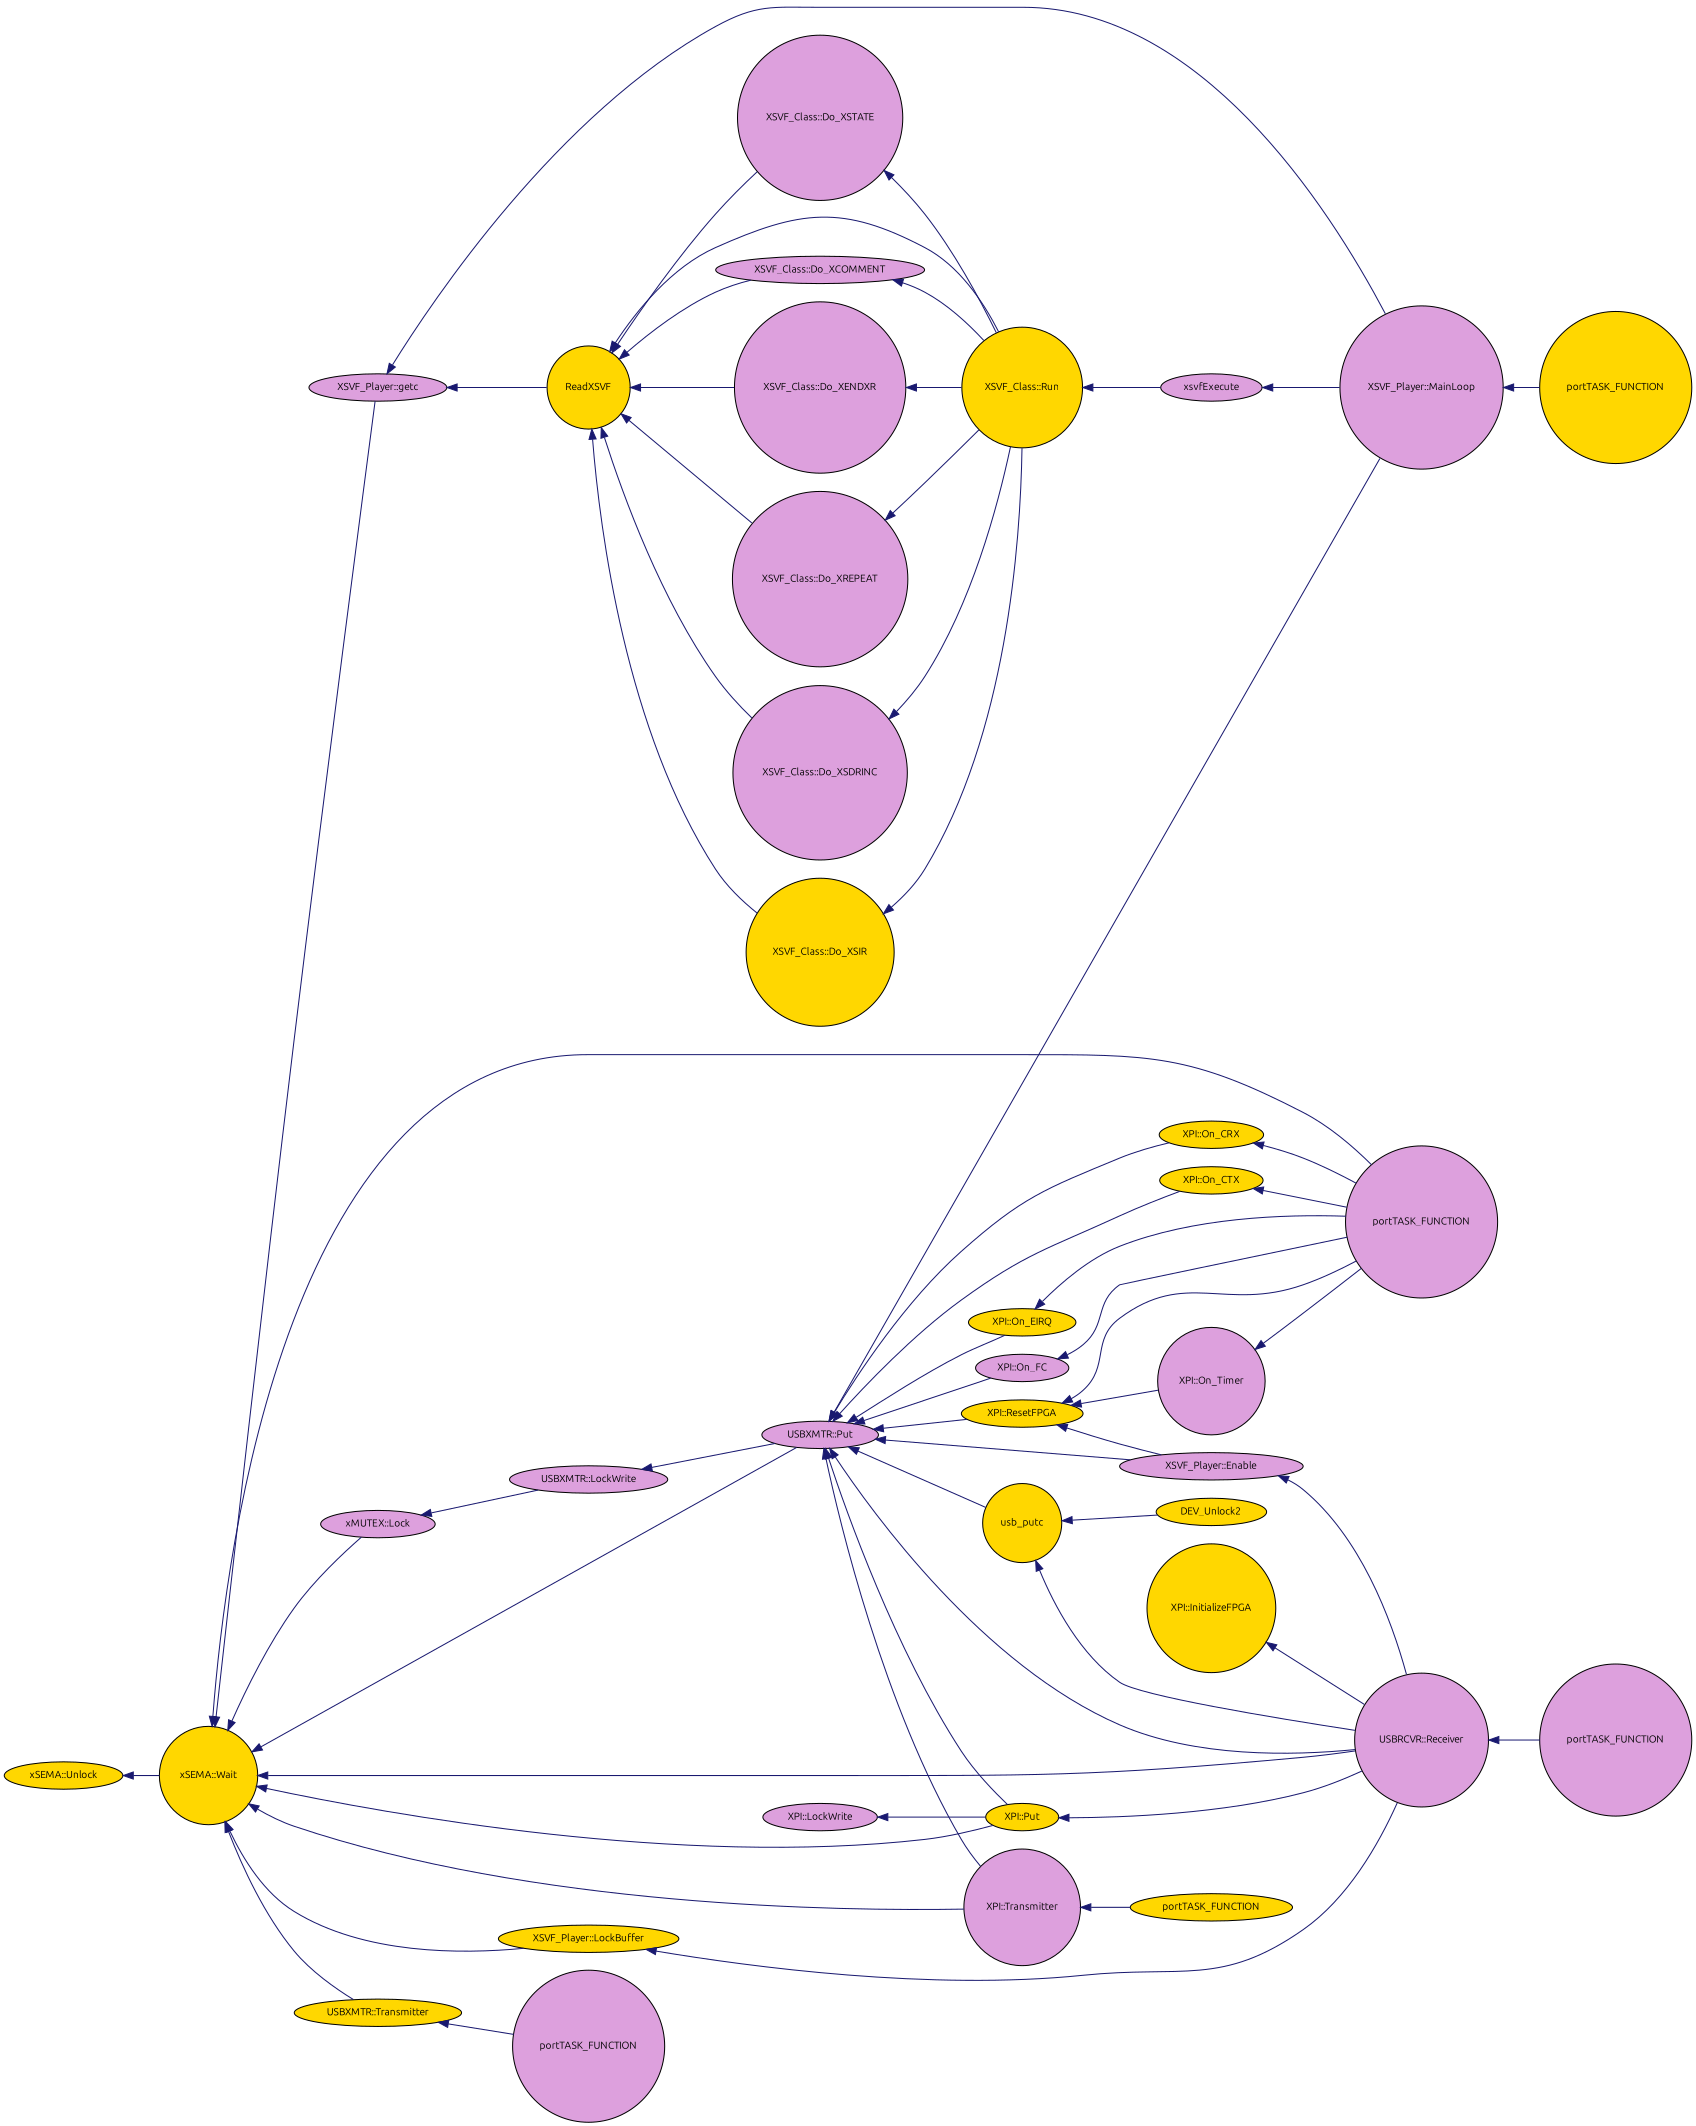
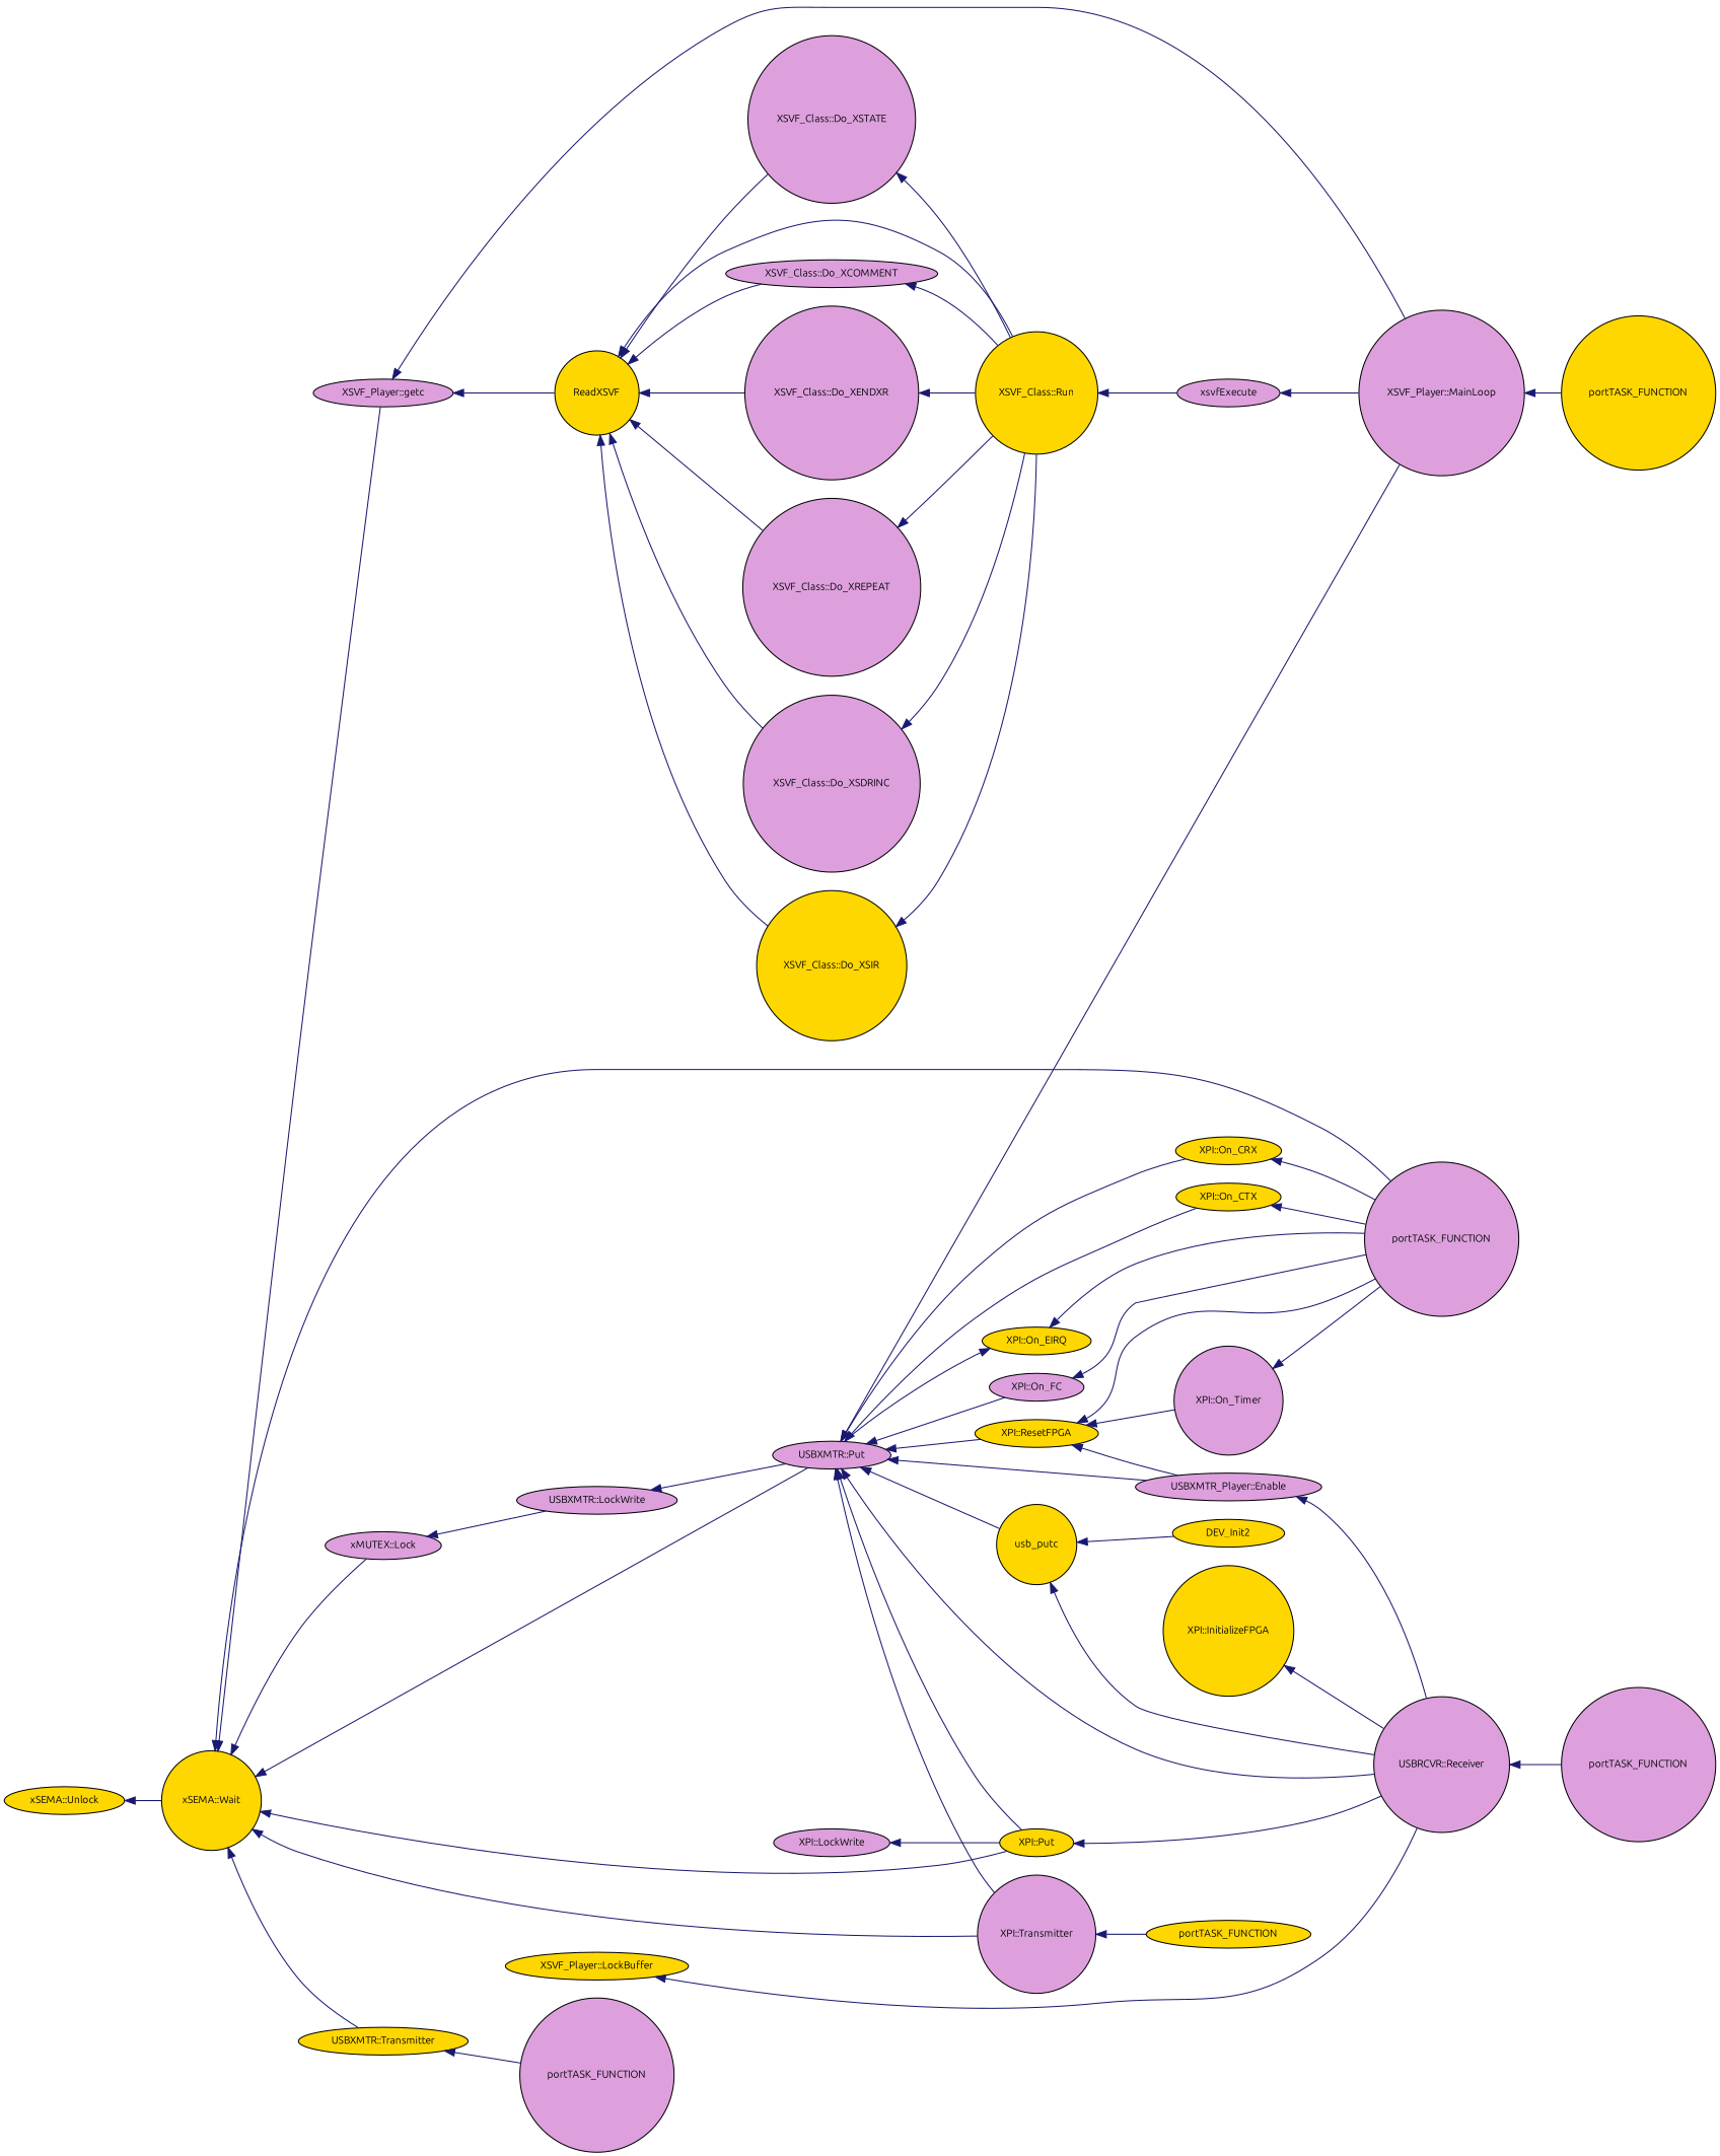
  digraph {
    fontname=Ubuntu
    rankdir=LR
    node [color=black fillcolor=plum fontname=Ubuntu fontsize=10 shape=ellipse style=filled]
    edge [color=midnightblue dir=back fontname=Ubuntu fontsize=10 labelfontname=FreeSans labelfontsize=10 style=solid]
    n1 [fillcolor=gold fontcolor=black height=0.2 label="xSEMA::Unlock" width=0.4]
    n2 [fillcolor=gold height=0.2 label="xSEMA::Wait" shape=circle width=0.4]
    n3 [height=0.2 label="XSVF_Player::getc" width=0.4]
    n4 [height=0.2 label="xMUTEX::Lock" width=0.4]
    n5 [fillcolor=gold height=0.2 label="XPI::Put" width=0.4]
    n6 [height=0.2 label="USBRCVR::Receiver" shape=circle width=0.4]
    n7 [height=0.2 label="USBXMTR::Put" width=0.4]
    n8 [height=0.2 label=portTASK_FUNCTION shape=circle width=0.4]
    n9 [height=0.2 label="XPI::Transmitter" shape=circle width=0.4]
    n10 [fillcolor=gold height=0.2 label="XSVF_Player::LockBuffer" width=0.4]
    n11 [fillcolor=gold height=0.2 label="USBXMTR::Transmitter" width=0.4]
    n12 [height=0.2 label="XSVF_Player::MainLoop" shape=circle width=0.4]
    n13 [fillcolor=gold height=0.2 label=ReadXSVF shape=circle width=0.4]
    n14 [height=0.2 label="USBXMTR::LockWrite" width=0.4]
    n15 [height=0.2 label=portTASK_FUNCTION shape=circle width=0.4]
-   n16 [height=0.2 label="XSVF_Player::Enable" width=0.4]
+   n16 [height=0.2 label="USBXMTR_Player::Enable" width=0.4]
    n17 [fillcolor=gold height=0.2 label="XPI::On_CRX" width=0.4]
    n18 [fillcolor=gold height=0.2 label="XPI::On_CTX" width=0.4]
    n19 [fillcolor=gold height=0.2 label="XPI::On_EIRQ" width=0.4]
    n20 [height=0.2 label="XPI::On_FC" width=0.4]
    n21 [fillcolor=gold height=0.2 label="XPI::ResetFPGA" width=0.4]
    n22 [fillcolor=gold height=0.2 label=usb_putc shape=circle width=0.4]
    n23 [fillcolor=gold height=0.2 label=portTASK_FUNCTION width=0.4]
    n24 [height=0.2 label=portTASK_FUNCTION shape=circle width=0.4]
    n25 [fillcolor=gold height=0.2 label=portTASK_FUNCTION shape=circle width=0.4]
    n26 [height=0.2 label="XSVF_Class::Do_XCOMMENT" width=0.4]
    n27 [fillcolor=gold height=0.2 label="XSVF_Class::Run" shape=circle width=0.4]
    n28 [height=0.2 label="XSVF_Class::Do_XENDXR" shape=circle width=0.4]
    n29 [height=0.2 label="XSVF_Class::Do_XREPEAT" shape=circle width=0.4]
    n30 [height=0.2 label="XSVF_Class::Do_XSDRINC" shape=circle width=0.4]
    n31 [fillcolor=gold height=0.2 label="XSVF_Class::Do_XSIR" shape=circle width=0.4]
    n32 [height=0.2 label="XSVF_Class::Do_XSTATE" shape=circle width=0.4]
    n33 [height=0.2 label=xsvfExecute width=0.4]
    n34 [height=0.2 label="XPI::LockWrite" width=0.4]
    n35 [fillcolor=gold height=0.2 label="XPI::InitializeFPGA" shape=circle width=0.4]
    n36 [height=0.2 label="XPI::On_Timer" shape=circle width=0.4]
-   n37 [fillcolor=gold height=0.2 label=DEV_Unlock2 width=0.4]
+   n37 [fillcolor=gold height=0.2 label=DEV_Init2 width=0.4]
    n1 -> n2
    n2 -> n3
    n2 -> n4
    n2 -> n5
-   n2 -> n6
    n2 -> n7
    n2 -> n8
    n2 -> n9
-   n2 -> n10
    n2 -> n11
    n3 -> n12
    n3 -> n13
    n4 -> n14
    n5 -> n6
    n6 -> n15
    n7 -> n5
    n7 -> n6
    n7 -> n9
    n7 -> n12
    n7 -> n16
    n7 -> n17
    n7 -> n18
-   n7 -> n19
+   n19 -> n7
    n7 -> n20
    n7 -> n21
    n7 -> n22
    n9 -> n23
    n10 -> n6
    n11 -> n24
    n12 -> n25
    n13 -> n26
    n13 -> n27
    n13 -> n28
    n13 -> n29
    n13 -> n30
    n13 -> n31
    n13 -> n32
    n14 -> n7
    n16 -> n6
    n17 -> n8
    n18 -> n8
    n19 -> n8
    n20 -> n8
    n21 -> n8
    n21 -> n16
    n21 -> n36
    n22 -> n6
    n22 -> n37
    n26 -> n27
    n27 -> n33
    n28 -> n27
    n29 -> n27
    n30 -> n27
    n31 -> n27
    n32 -> n27
    n33 -> n12
    n34 -> n5
    n35 -> n6
    n36 -> n8
  }
